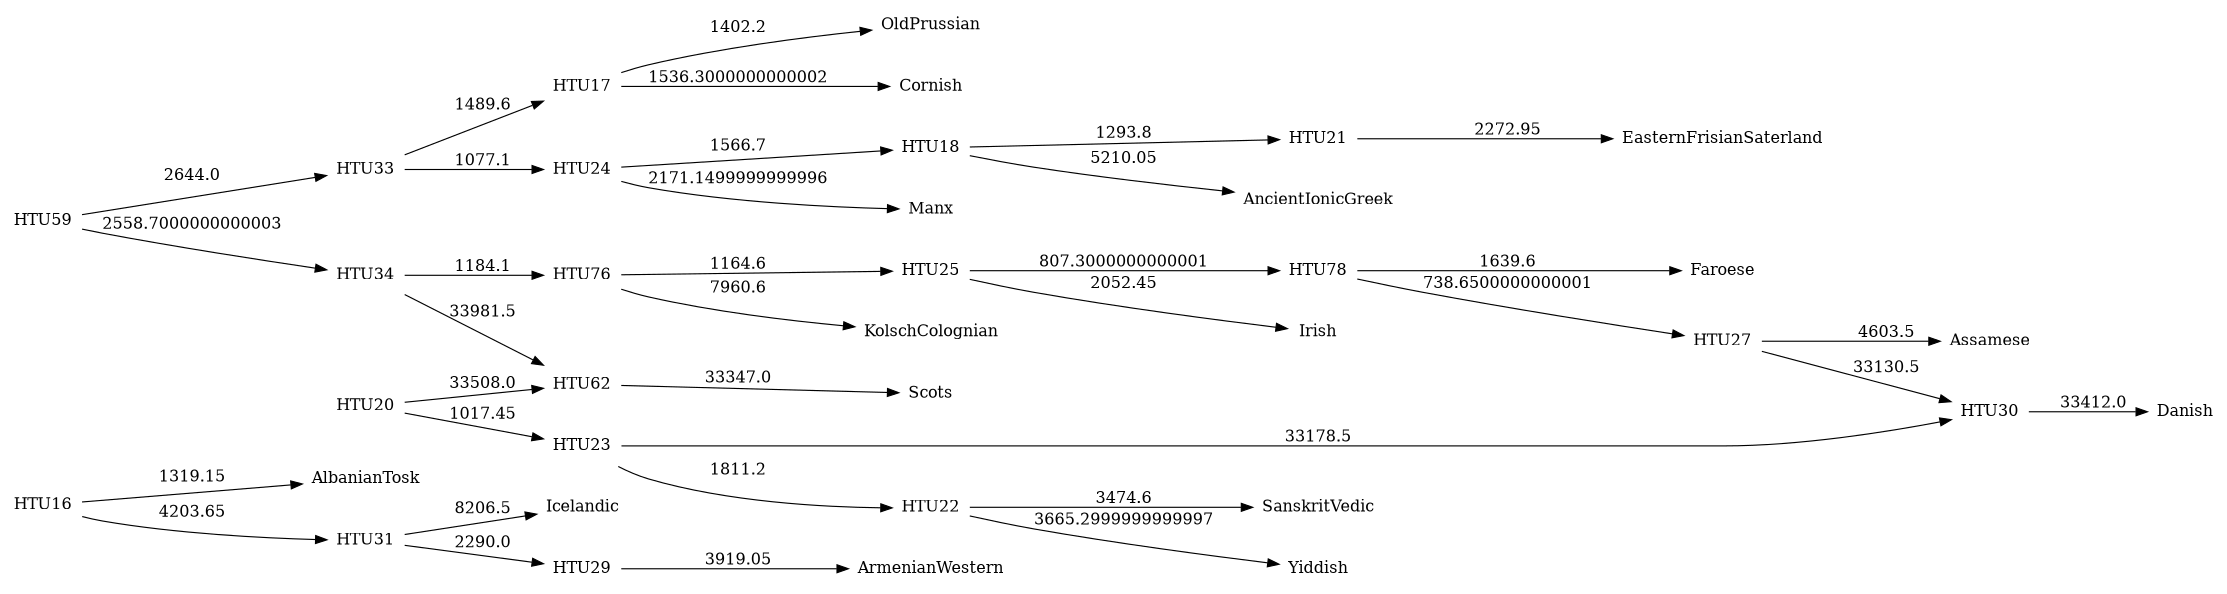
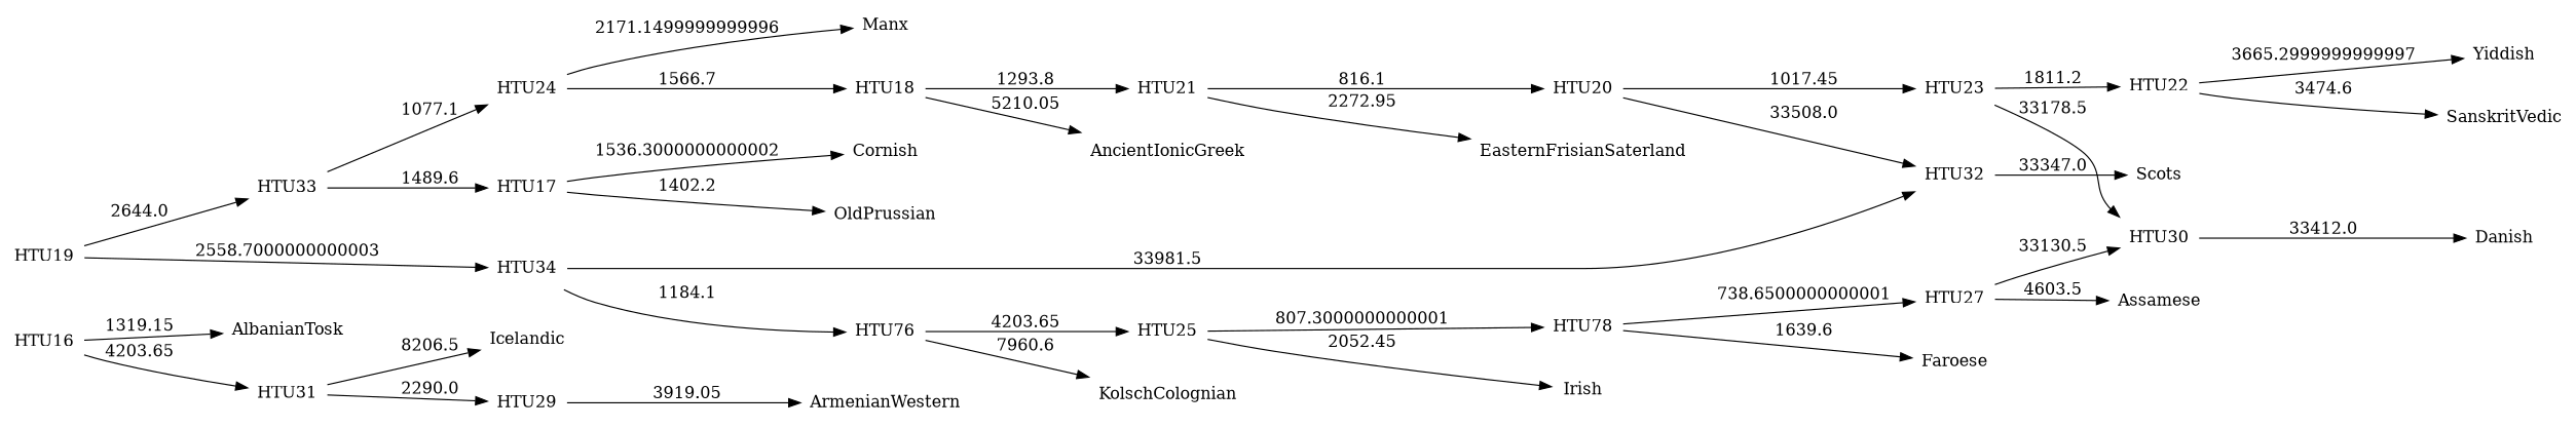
  digraph {
    rankdir=LR
    node [shape=none]
    n1 [label=AlbanianTosk]
    n2 [label=AncientIonicGreek]
    n3 [label=ArmenianWestern]
    n4 [label=Assamese]
    n5 [label=Cornish]
    n6 [label=Danish]
    n7 [label=EasternFrisianSaterland]
    n8 [label=Faroese]
    n9 [label=Icelandic]
    n10 [label=Irish]
    n11 [label=KolschColognian]
    n12 [label=Manx]
    n13 [label=OldPrussian]
    n14 [label=SanskritVedic]
    n15 [label=Scots]
    n16 [label=Yiddish]
    n17 [label=HTU16]
    n18 [label=HTU31]
    n19 [label=HTU29]
    n20 [label=HTU17]
    n21 [label=HTU18]
    n22 [label=HTU21]
    n23 [label=HTU20]
-   n24 [label=HTU59]
+   n24 [label=HTU19]
    n25 [label=HTU33]
    n26 [label=HTU34]
    n27 [label=HTU24]
-   n28 [label=HTU62]
+   n28 [label=HTU32]
    n29 [label=HTU76]
    n30 [label=HTU23]
    n31 [label=HTU22]
    n32 [label=HTU30]
    n33 [label=HTU25]
    n34 [label=HTU78]
    n35 [label=HTU27]
    n17 -> n1 [label=1319.15]
    n17 -> n18 [label=4203.65]
    n18 -> n9 [label=8206.5]
    n18 -> n19 [label=2290.0]
    n19 -> n3 [label=3919.05]
    n20 -> n5 [label=1536.3000000000002]
    n20 -> n13 [label=1402.2]
    n21 -> n2 [label=5210.05]
    n21 -> n22 [label=1293.8]
    n22 -> n7 [label=2272.95]
+   n22 -> n23 [label=816.1]
    n23 -> n28 [label=33508.0]
    n23 -> n30 [label=1017.45]
    n24 -> n25 [label=2644.0]
    n24 -> n26 [label=2558.7000000000003]
    n25 -> n20 [label=1489.6]
    n25 -> n27 [label=1077.1]
    n26 -> n28 [label=33981.5]
    n26 -> n29 [label=1184.1]
    n27 -> n12 [label=2171.1499999999996]
    n27 -> n21 [label=1566.7]
    n28 -> n15 [label=33347.0]
    n29 -> n11 [label=7960.6]
-   n29 -> n33 [label=1164.6]
+   n29 -> n33 [label=4203.65]
    n30 -> n31 [label=1811.2]
    n30 -> n32 [label=33178.5]
    n31 -> n14 [label=3474.6]
    n31 -> n16 [label=3665.2999999999997]
    n32 -> n6 [label=33412.0]
    n33 -> n10 [label=2052.45]
    n33 -> n34 [label=807.3000000000001]
    n34 -> n8 [label=1639.6]
    n34 -> n35 [label=738.6500000000001]
    n35 -> n4 [label=4603.5]
    n35 -> n32 [label=33130.5]
  }
